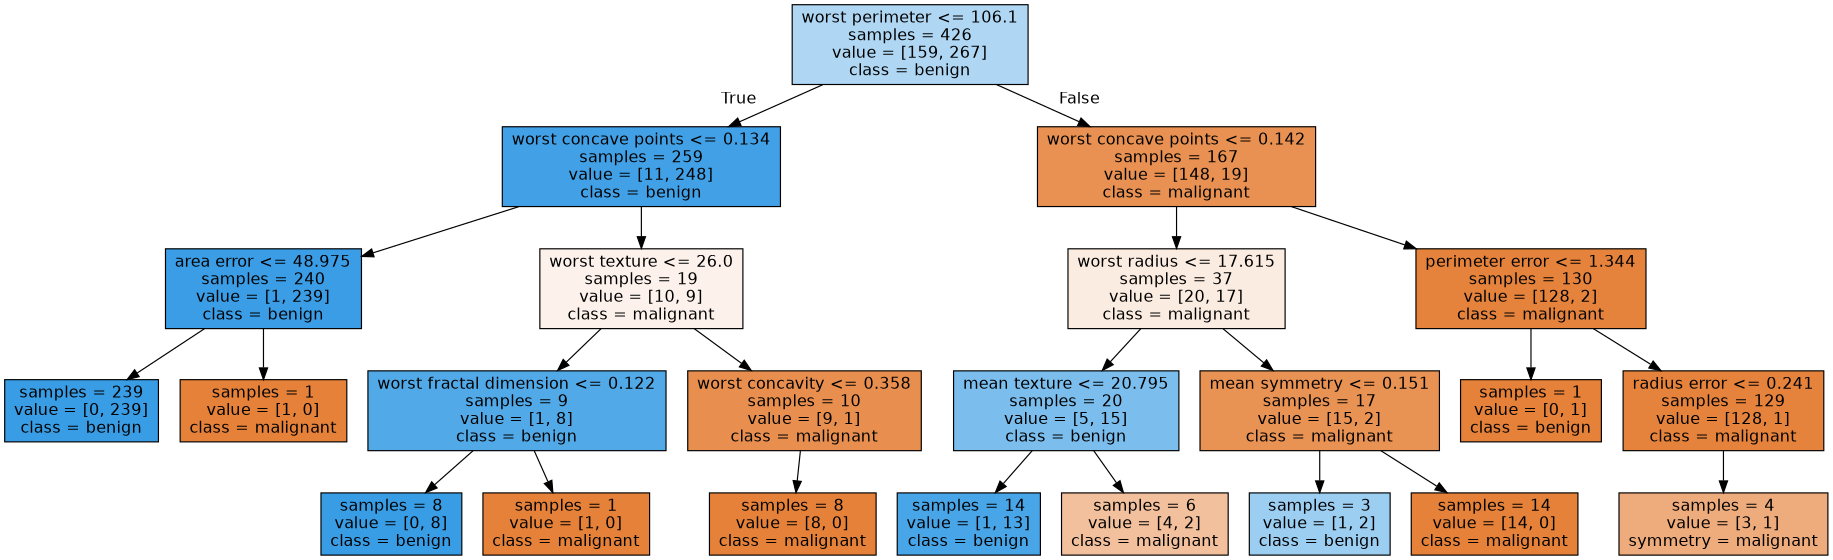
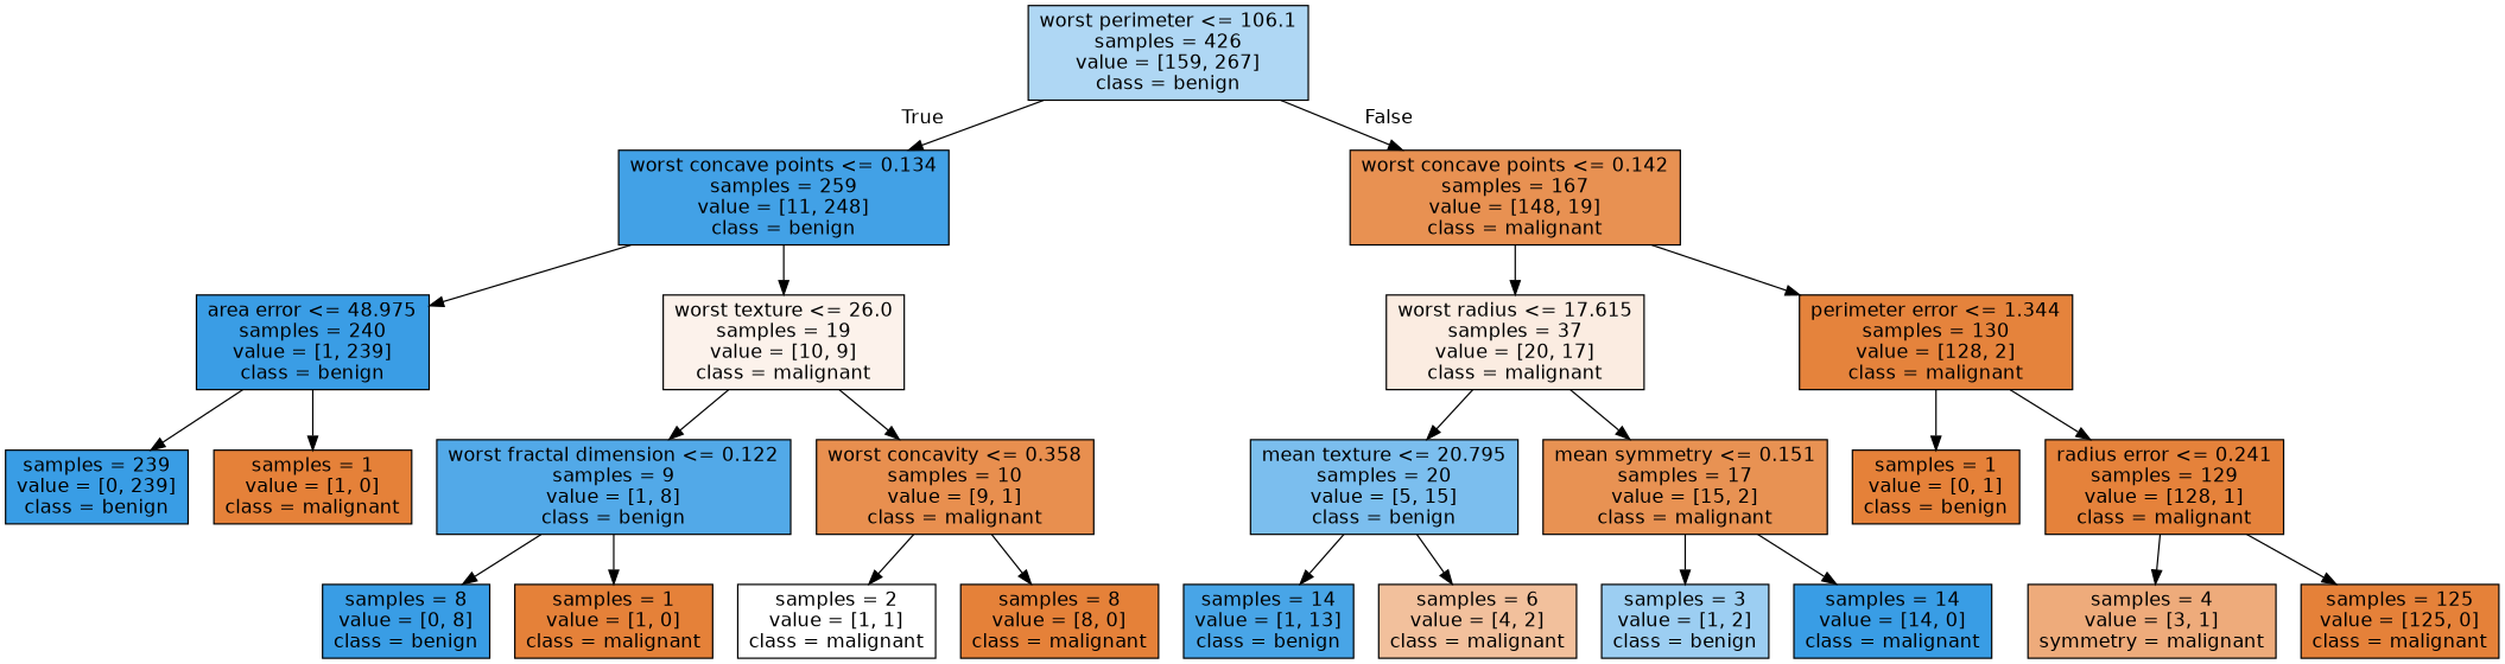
  digraph {
    fontname="DejaVu Sans"
    node [color=black fillcolor="#e58139" fontname="DejaVu Sans" shape=box style=filled]
    edge [fontname="DejaVu Sans"]
    n1 [fillcolor="#afd7f4" label="worst perimeter <= 106.1\nsamples = 426\nvalue = [159, 267]\nclass = benign"]
    n2 [fillcolor="#42a1e6" label="worst concave points <= 0.134\nsamples = 259\nvalue = [11, 248]\nclass = benign"]
    n3 [fillcolor="#e89152" label="worst concave points <= 0.142\nsamples = 167\nvalue = [148, 19]\nclass = malignant"]
    n4 [fillcolor="#3a9de5" label="area error <= 48.975\nsamples = 240\nvalue = [1, 239]\nclass = benign"]
    n5 [fillcolor="#fcf2eb" label="worst texture <= 26.0\nsamples = 19\nvalue = [10, 9]\nclass = malignant"]
    n6 [fillcolor="#fbece1" label="worst radius <= 17.615\nsamples = 37\nvalue = [20, 17]\nclass = malignant"]
    n7 [fillcolor="#e5833c" label="perimeter error <= 1.344\nsamples = 130\nvalue = [128, 2]\nclass = malignant"]
    n8 [fillcolor="#399de5" label="samples = 239\nvalue = [0, 239]\nclass = benign"]
    n9 [label="samples = 1\nvalue = [1, 0]\nclass = malignant"]
    n10 [fillcolor="#52a9e8" label="worst fractal dimension <= 0.122\nsamples = 9\nvalue = [1, 8]\nclass = benign"]
    n11 [fillcolor="#e88f4f" label="worst concavity <= 0.358\nsamples = 10\nvalue = [9, 1]\nclass = malignant"]
    n12 [fillcolor="#399de5" label="samples = 8\nvalue = [0, 8]\nclass = benign"]
    n13 [label="samples = 1\nvalue = [1, 0]\nclass = malignant"]
+   n14 [fillcolor="#ffffff" label="samples = 2\nvalue = [1, 1]\nclass = malignant"]
    n15 [label="samples = 8\nvalue = [8, 0]\nclass = malignant"]
    n16 [fillcolor="#7bbeee" label="mean texture <= 20.795\nsamples = 20\nvalue = [5, 15]\nclass = benign"]
    n17 [fillcolor="#e89253" label="mean symmetry <= 0.151\nsamples = 17\nvalue = [15, 2]\nclass = malignant"]
    n18 [label="samples = 1\nvalue = [0, 1]\nclass = benign"]
    n19 [fillcolor="#e5823b" label="radius error <= 0.241\nsamples = 129\nvalue = [128, 1]\nclass = malignant"]
    n20 [fillcolor="#48a5e7" label="samples = 14\nvalue = [1, 13]\nclass = benign"]
    n21 [fillcolor="#f2c09c" label="samples = 6\nvalue = [4, 2]\nclass = malignant"]
    n22 [fillcolor="#9ccef2" label="samples = 3\nvalue = [1, 2]\nclass = benign"]
-   n23 [label="samples = 14\nvalue = [14, 0]\nclass = malignant"]
+   n23 [fillcolor="#399de5" label="samples = 14\nvalue = [14, 0]\nclass = malignant"]
    n24 [fillcolor="#eeab7b" label="samples = 4\nvalue = [3, 1]\nsymmetry = malignant"]
+   n25 [label="samples = 125\nvalue = [125, 0]\nclass = malignant"]
    n1 -> n2 [headlabel=True labelangle=45 labeldistance=2.5]
    n1 -> n3 [headlabel=False labelangle=-45 labeldistance=2.5]
    n2 -> n4
    n2 -> n5
    n3 -> n6
    n3 -> n7
    n4 -> n8
    n4 -> n9
    n5 -> n10
    n5 -> n11
    n6 -> n16
    n6 -> n17
    n7 -> n18
    n7 -> n19
    n10 -> n12
    n10 -> n13
+   n11 -> n14
    n11 -> n15
    n16 -> n20
    n16 -> n21
    n17 -> n22
    n17 -> n23
    n19 -> n24
+   n19 -> n25
  }
